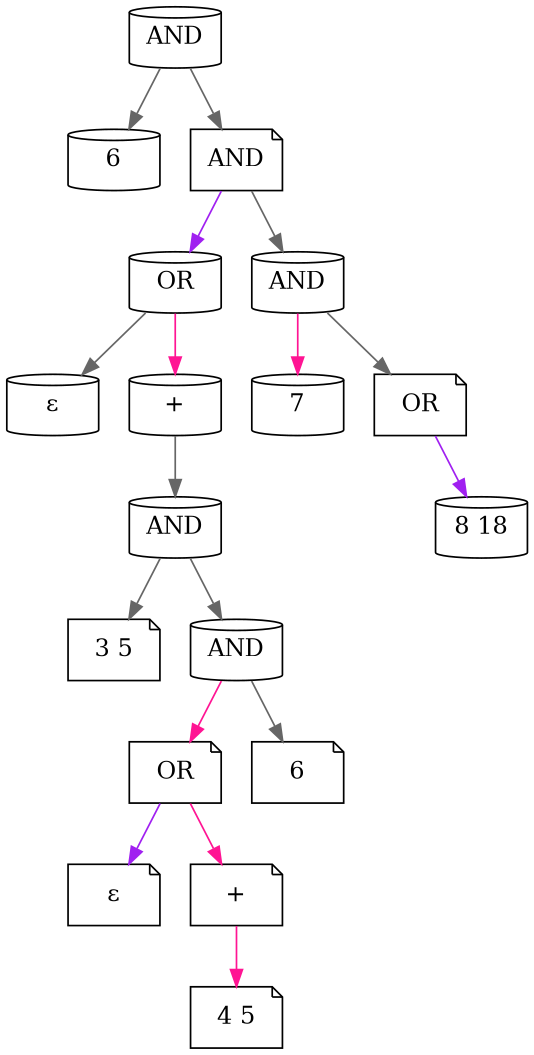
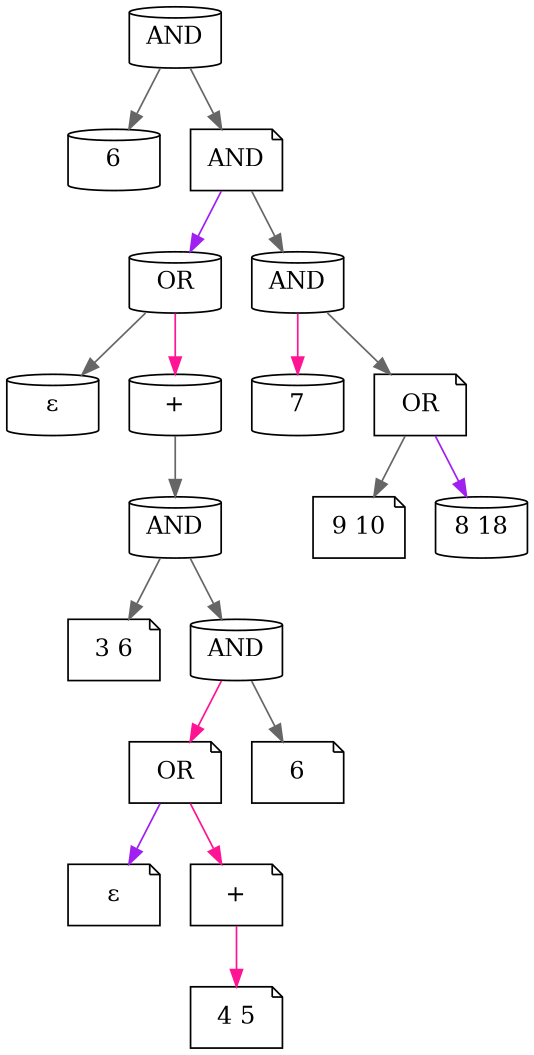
  digraph {
    fontname="DejaVu Serif"
    node [fontname="DejaVu Serif" shape=cylinder]
    edge [color=gray40 fontname="DejaVu Serif"]
    n1 [label=AND]
    n2 [label=6]
    n3 [label=AND shape=note]
    n4 [label=OR]
    n5 [label=AND]
    n6 [label="ε"]
    n7 [label="+"]
    n8 [label=7]
    n9 [label=OR shape=note]
    n10 [label=AND]
-   n11 [label="3 5" shape=note]
+   n11 [label="3 6" shape=note]
    n12 [label=AND]
    n13 [label=OR shape=note]
    n14 [label=6 shape=note]
    n15 [label="ε" shape=note]
    n16 [label="+" shape=note]
    n17 [label="4 5" shape=note]
+   n18 [label="9 10" shape=note]
    n19 [label="8 18"]
    n1 -> n2
    n1 -> n3
    n3 -> n4 [color=purple]
    n3 -> n5
    n4 -> n6
    n4 -> n7 [color=deeppink]
    n5 -> n8 [color=deeppink]
    n5 -> n9
    n7 -> n10
+   n9 -> n18
    n9 -> n19 [color=purple]
    n10 -> n11
    n10 -> n12
    n12 -> n13 [color=deeppink]
    n12 -> n14
    n13 -> n15 [color=purple]
    n13 -> n16 [color=deeppink]
    n16 -> n17 [color=deeppink]
  }
